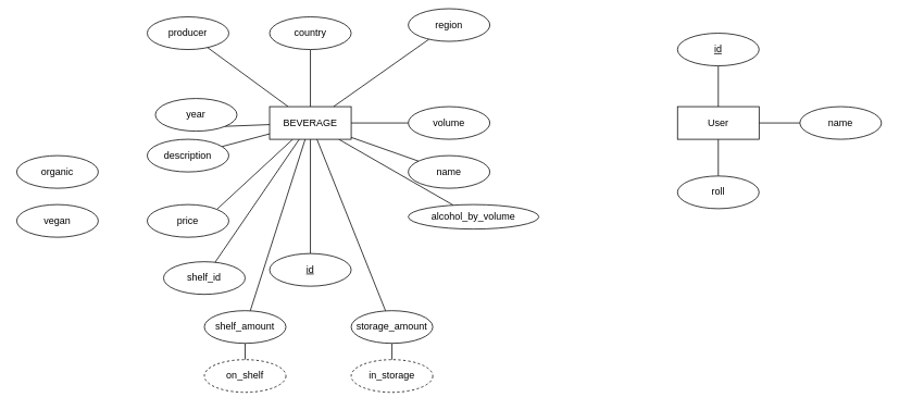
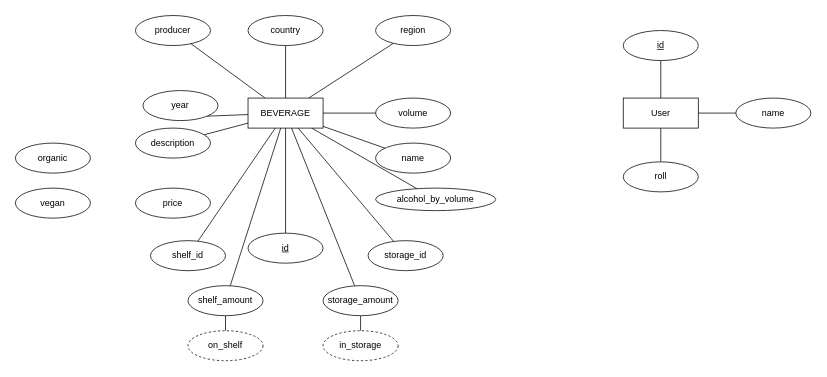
  <mxCell id="0" />
  <mxCell id="1" parent="0" />
  <mxCell id="2" value="in_storage" style="ellipse;whiteSpace=wrap;html=1;align=center;dashed=1;" parent="1" vertex="1"><mxGeometry x="430" y="440" width="100" height="40" as="geometry" /></mxCell>
  <mxCell id="3" style="edgeStyle=none;html=1;endArrow=none;endFill=0;" parent="1" source="13" target="25" edge="1"><mxGeometry relative="1" as="geometry" /></mxCell>
  <mxCell id="4" style="edgeStyle=none;html=1;endArrow=none;endFill=0;" parent="1" source="13" target="14" edge="1"><mxGeometry relative="1" as="geometry" /></mxCell>
  <mxCell id="5" style="edgeStyle=none;html=1;endArrow=none;endFill=0;" parent="1" source="13" target="31" edge="1"><mxGeometry relative="1" as="geometry" /></mxCell>
  <mxCell id="6" style="edgeStyle=none;html=1;endArrow=none;endFill=0;" parent="1" source="13" target="24" edge="1"><mxGeometry relative="1" as="geometry" /></mxCell>
  <mxCell id="7" style="edgeStyle=none;html=1;endArrow=none;endFill=0;" parent="1" source="13" target="23" edge="1"><mxGeometry relative="1" as="geometry" /></mxCell>
  <mxCell id="8" style="edgeStyle=none;html=1;endArrow=none;endFill=0;" parent="1" source="13" target="21" edge="1"><mxGeometry relative="1" as="geometry" /></mxCell>
  <mxCell id="9" style="edgeStyle=none;html=1;entryX=1;entryY=1;entryDx=0;entryDy=0;endArrow=none;endFill=0;" parent="1" source="13" target="35" edge="1"><mxGeometry relative="1" as="geometry" /></mxCell>
  <mxCell id="10" style="edgeStyle=none;html=1;endArrow=none;endFill=0;" parent="1" source="13" target="32" edge="1"><mxGeometry relative="1" as="geometry" /></mxCell>
- <mxCell id="11" style="edgeStyle=none;html=1;entryX=1;entryY=0;entryDx=0;entryDy=0;endArrow=none;endFill=0;" parent="1" source="13" target="29" edge="1"><mxGeometry relative="1" as="geometry" /></mxCell>
  <mxCell id="12" style="edgeStyle=none;html=1;endArrow=none;endFill=0;" parent="1" source="13" target="30" edge="1"><mxGeometry relative="1" as="geometry" /></mxCell>
  <mxCell id="13" value="BEVERAGE" style="whiteSpace=wrap;html=1;align=center;" parent="1" vertex="1"><mxGeometry x="330" y="130" width="100" height="40" as="geometry" /></mxCell>
  <mxCell id="14" value="name" style="ellipse;whiteSpace=wrap;html=1;align=center;" parent="1" vertex="1"><mxGeometry x="500" y="190" width="100" height="40" as="geometry" /></mxCell>
  <mxCell id="15" style="edgeStyle=none;html=1;endArrow=none;endFill=0;" parent="1" source="18" target="22" edge="1"><mxGeometry relative="1" as="geometry" /></mxCell>
  <mxCell id="16" style="edgeStyle=none;html=1;endArrow=none;endFill=0;" parent="1" source="18" target="20" edge="1"><mxGeometry relative="1" as="geometry" /></mxCell>
  <mxCell id="17" style="edgeStyle=none;html=1;endArrow=none;endFill=0;" parent="1" source="18" target="19" edge="1"><mxGeometry relative="1" as="geometry" /></mxCell>
  <mxCell id="18" value="User" style="whiteSpace=wrap;html=1;align=center;" parent="1" vertex="1"><mxGeometry x="830" y="130" width="100" height="40" as="geometry" /></mxCell>
  <mxCell id="19" value="&lt;u&gt;id&lt;/u&gt;" style="ellipse;whiteSpace=wrap;html=1;align=center;" parent="1" vertex="1"><mxGeometry x="830" y="40" width="100" height="40" as="geometry" /></mxCell>
  <mxCell id="20" value="name" style="ellipse;whiteSpace=wrap;html=1;align=center;" parent="1" vertex="1"><mxGeometry x="980" y="130" width="100" height="40" as="geometry" /></mxCell>
  <mxCell id="21" value="producer" style="ellipse;whiteSpace=wrap;html=1;align=center;" parent="1" vertex="1"><mxGeometry x="180" y="20" width="100" height="40" as="geometry" /></mxCell>
  <mxCell id="22" value="roll" style="ellipse;whiteSpace=wrap;html=1;align=center;" parent="1" vertex="1"><mxGeometry x="830" y="215" width="100" height="40" as="geometry" /></mxCell>
  <mxCell id="23" value="country" style="ellipse;whiteSpace=wrap;html=1;align=center;" parent="1" vertex="1"><mxGeometry x="330" y="20" width="100" height="40" as="geometry" /></mxCell>
- <mxCell id="24" value="region" style="ellipse;whiteSpace=wrap;html=1;align=center;" parent="1" vertex="1"><mxGeometry x="500" y="10" width="100" height="40" as="geometry" /></mxCell>
+ <mxCell id="24" value="region" style="ellipse;whiteSpace=wrap;html=1;align=center;" parent="1" vertex="1"><mxGeometry x="500" y="20" width="100" height="40" as="geometry" /></mxCell>
  <mxCell id="25" value="id" style="ellipse;whiteSpace=wrap;html=1;align=center;fontStyle=4;" parent="1" vertex="1"><mxGeometry x="330" y="310" width="100" height="40" as="geometry" /></mxCell>
  <mxCell id="26" style="edgeStyle=none;html=1;endArrow=none;endFill=0;" parent="1" source="28" target="13" edge="1"><mxGeometry relative="1" as="geometry" /></mxCell>
  <mxCell id="27" style="edgeStyle=none;html=1;endArrow=none;endFill=0;" parent="1" source="28" target="2" edge="1"><mxGeometry relative="1" as="geometry" /></mxCell>
  <mxCell id="28" value="storage_amount" style="ellipse;whiteSpace=wrap;html=1;align=center;" parent="1" vertex="1"><mxGeometry x="430" y="380" width="100" height="40" as="geometry" /></mxCell>
  <mxCell id="29" value="price" style="ellipse;whiteSpace=wrap;html=1;align=center;" parent="1" vertex="1"><mxGeometry x="180" y="250" width="100" height="40" as="geometry" /></mxCell>
  <mxCell id="30" value="alcohol_by_volume" style="ellipse;whiteSpace=wrap;html=1;align=center;" parent="1" vertex="1"><mxGeometry x="500" y="250" width="160" height="30" as="geometry" /></mxCell>
  <mxCell id="31" value="volume" style="ellipse;whiteSpace=wrap;html=1;align=center;" parent="1" vertex="1"><mxGeometry x="500" y="130" width="100" height="40" as="geometry" /></mxCell>
  <mxCell id="32" value="description" style="ellipse;whiteSpace=wrap;html=1;align=center;" parent="1" vertex="1"><mxGeometry x="180" y="170" width="100" height="40" as="geometry" /></mxCell>
  <mxCell id="33" style="edgeStyle=none;html=1;endArrow=none;endFill=0;" parent="1" source="34" target="13" edge="1"><mxGeometry relative="1" as="geometry" /></mxCell>
  <mxCell id="34" value="shelf_id" style="ellipse;whiteSpace=wrap;html=1;align=center;" parent="1" vertex="1"><mxGeometry x="200" y="320" width="100" height="40" as="geometry" /></mxCell>
  <mxCell id="35" value="year" style="ellipse;whiteSpace=wrap;html=1;align=center;" parent="1" vertex="1"><mxGeometry x="190" y="120" width="100" height="40" as="geometry" /></mxCell>
+ <mxCell id="36" style="edgeStyle=none;html=1;endArrow=none;endFill=0;" parent="1" source="37" target="13" edge="1"><mxGeometry relative="1" as="geometry" /></mxCell>
+ <mxCell id="37" value="storage_id" style="ellipse;whiteSpace=wrap;html=1;align=center;" parent="1" vertex="1"><mxGeometry x="490" y="320" width="100" height="40" as="geometry" /></mxCell>
  <mxCell id="38" style="edgeStyle=none;html=1;endArrow=none;endFill=0;" parent="1" source="40" target="13" edge="1"><mxGeometry relative="1" as="geometry" /></mxCell>
  <mxCell id="39" style="edgeStyle=none;html=1;endArrow=none;endFill=0;" parent="1" source="40" target="41" edge="1"><mxGeometry relative="1" as="geometry" /></mxCell>
  <mxCell id="40" value="shelf_amount" style="ellipse;whiteSpace=wrap;html=1;align=center;" parent="1" vertex="1"><mxGeometry x="250" y="380" width="100" height="40" as="geometry" /></mxCell>
  <mxCell id="41" value="on_shelf" style="ellipse;whiteSpace=wrap;html=1;align=center;dashed=1;" parent="1" vertex="1"><mxGeometry x="250" y="440" width="100" height="40" as="geometry" /></mxCell>
  <mxCell id="42" value="organic" style="ellipse;whiteSpace=wrap;html=1;align=center;" vertex="1" parent="1"><mxGeometry x="20" y="190" width="100" height="40" as="geometry" /></mxCell>
  <mxCell id="43" value="vegan" style="ellipse;whiteSpace=wrap;html=1;align=center;" vertex="1" parent="1"><mxGeometry x="20" y="250" width="100" height="40" as="geometry" /></mxCell>
